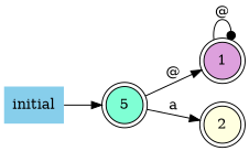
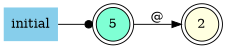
  digraph {
    rankdir=LR
    node [shape=doublecircle style=filled]
    edge [arrowhead=normal]
    n1 [fillcolor=aquamarine label=5]
-   1 [fillcolor=plum]
    2 [fillcolor=lightyellow]
    initial [fillcolor=skyblue shape=plaintext]
-   n1 -> 1 [label="@"]
-   n1 -> 2 [label=a]
-   1 -> 1 [arrowhead=dot label="@"]
-   initial -> n1
+   n1 -> 2 [label="@"]
+   initial -> n1 [arrowhead=dot]
  }
